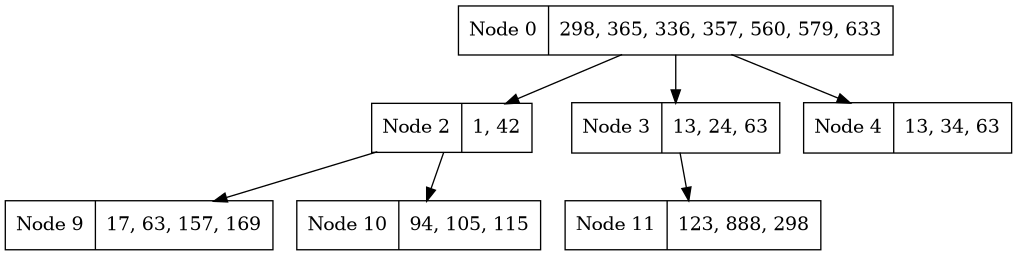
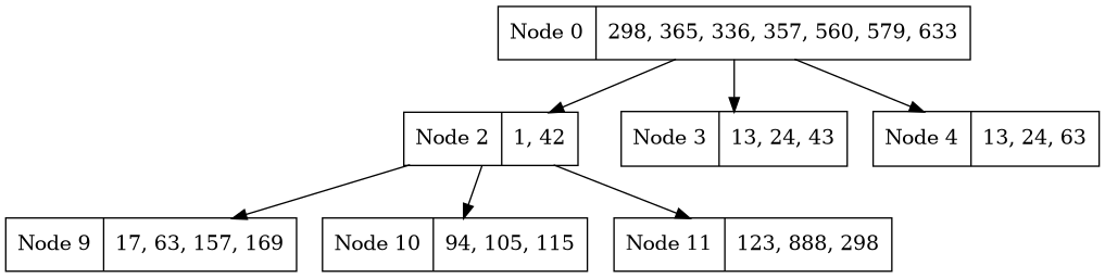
  digraph {
    node [shape=record]
    n1 [label="Node 0 | 298, 365, 336, 357, 560, 579, 633 "]
    n2 [label="Node 2 | 1, 42 "]
-   n3 [label="Node 3 | 13, 24, 63 "]
-   n4 [label="Node 4 | 13, 34, 63 "]
+   n3 [label="Node 3 | 13, 24, 43 "]
+   n4 [label="Node 4 | 13, 24, 63 "]
    n5 [label="Node 9 | 17, 63, 157, 169 "]
    n6 [label="Node 10 | 94, 105, 115 "]
    n7 [label="Node 11 | 123, 888, 298 "]
    n1 -> n2
    n1 -> n3
    n1 -> n4
    n2 -> n5
    n2 -> n6
-   n3 -> n7
+   n2 -> n7
  }
